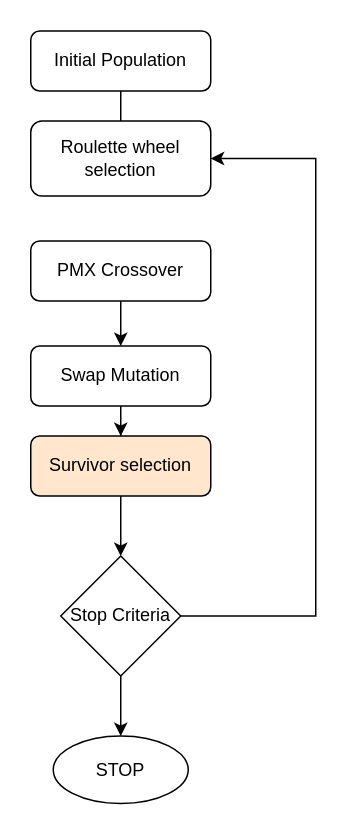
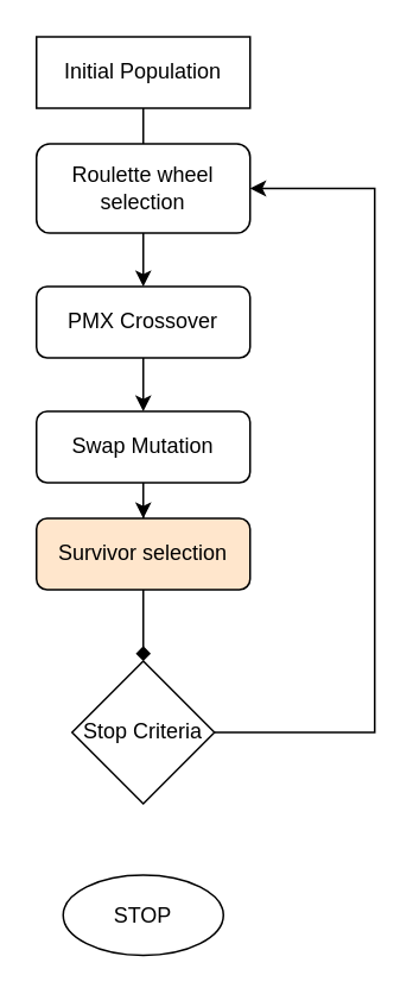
  <mxCell id="0" />
  <mxCell id="1" parent="0" />
  <mxCell id="2" style="edgeStyle=orthogonalEdgeStyle;rounded=0;orthogonalLoop=1;jettySize=auto;html=1;" edge="1" parent="1" source="3"><mxGeometry relative="1" as="geometry"><mxPoint x="80" y="100" as="targetPoint" /></mxGeometry></mxCell>
- <mxCell id="3" value="Initial Population" style="rounded=1;whiteSpace=wrap;html=1;fontSize=12;glass=0;strokeWidth=1;shadow=0;" parent="1" vertex="1"><mxGeometry x="20" y="20" width="120" height="40" as="geometry" /></mxCell>
+ <mxCell id="3" value="Initial Population" style="whiteSpace=wrap;html=1;fontSize=12;glass=0;strokeWidth=1;shadow=0;rounded=0;" parent="1" vertex="1"><mxGeometry x="20" y="20" width="120" height="40" as="geometry" /></mxCell>
+ <mxCell id="4" value="" style="edgeStyle=orthogonalEdgeStyle;rounded=0;orthogonalLoop=1;jettySize=auto;html=1;" edge="1" parent="1" source="5" target="7"><mxGeometry relative="1" as="geometry" /></mxCell>
  <mxCell id="5" value="Roulette wheel selection" style="rounded=1;whiteSpace=wrap;html=1;" vertex="1" parent="1"><mxGeometry x="20" y="80" width="120" height="50" as="geometry" /></mxCell>
  <mxCell id="6" value="" style="edgeStyle=orthogonalEdgeStyle;rounded=0;orthogonalLoop=1;jettySize=auto;html=1;" edge="1" parent="1" source="7" target="9"><mxGeometry relative="1" as="geometry" /></mxCell>
  <mxCell id="7" value="PMX Crossover" style="whiteSpace=wrap;html=1;rounded=1;" vertex="1" parent="1"><mxGeometry x="20" y="160" width="120" height="40" as="geometry" /></mxCell>
  <mxCell id="8" value="" style="edgeStyle=orthogonalEdgeStyle;rounded=0;orthogonalLoop=1;jettySize=auto;html=1;" edge="1" parent="1" source="9" target="11"><mxGeometry relative="1" as="geometry" /></mxCell>
  <mxCell id="9" value="Swap Mutation" style="whiteSpace=wrap;html=1;rounded=1;" vertex="1" parent="1"><mxGeometry x="20" y="230" width="120" height="40" as="geometry" /></mxCell>
- <mxCell id="10" style="edgeStyle=orthogonalEdgeStyle;rounded=0;orthogonalLoop=1;jettySize=auto;html=1;" edge="1" parent="1" source="11" target="14"><mxGeometry relative="1" as="geometry" /></mxCell>
+ <mxCell id="10" style="edgeStyle=orthogonalEdgeStyle;rounded=0;orthogonalLoop=1;jettySize=auto;html=1;endArrow=diamond;" edge="1" parent="1" source="11" target="14"><mxGeometry relative="1" as="geometry" /></mxCell>
  <mxCell id="11" value="Survivor selection" style="whiteSpace=wrap;html=1;rounded=1;fillColor=#ffe6cc;" vertex="1" parent="1"><mxGeometry x="20" y="290" width="120" height="40" as="geometry" /></mxCell>
  <mxCell id="12" style="edgeStyle=orthogonalEdgeStyle;rounded=0;orthogonalLoop=1;jettySize=auto;html=1;entryX=1;entryY=0.5;entryDx=0;entryDy=0;" edge="1" parent="1" source="14" target="5"><mxGeometry relative="1" as="geometry"><Array as="points"><mxPoint x="210" y="410" /><mxPoint x="210" y="105" /></Array></mxGeometry></mxCell>
- <mxCell id="13" style="edgeStyle=orthogonalEdgeStyle;rounded=0;orthogonalLoop=1;jettySize=auto;html=1;entryX=0.5;entryY=0;entryDx=0;entryDy=0;" edge="1" parent="1" source="14" target="15"><mxGeometry relative="1" as="geometry" /></mxCell>
  <mxCell id="14" value="Stop Criteria" style="rhombus;whiteSpace=wrap;html=1;" vertex="1" parent="1"><mxGeometry x="40" y="370" width="80" height="80" as="geometry" /></mxCell>
  <mxCell id="15" value="STOP" style="ellipse;whiteSpace=wrap;html=1;" vertex="1" parent="1"><mxGeometry x="35" y="490" width="90" height="45" as="geometry" /></mxCell>
